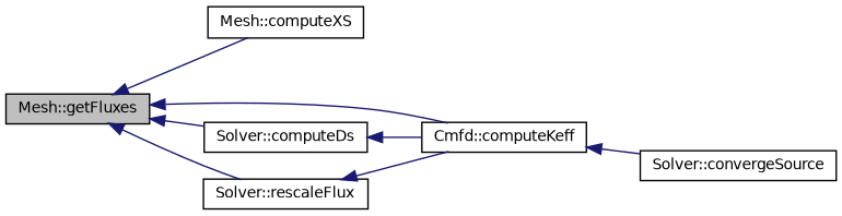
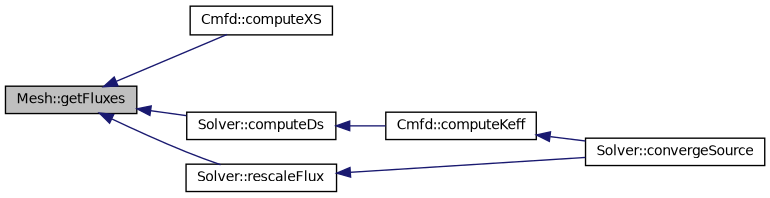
  digraph {
    rankdir=LR
    node [color=black fillcolor=white fontname=Helvetica fontsize=10 shape=record style=filled]
    edge [color=midnightblue dir=back fontname=Helvetica fontsize=10 labelfontname=Helvetica labelfontsize=10 style=solid]
    n1 [fillcolor=grey75 fontcolor=black height=0.2 label="Mesh::getFluxes" width=0.4]
-   n2 [height=0.2 label="Mesh::computeXS" width=0.4]
+   n2 [height=0.2 label="Cmfd::computeXS" width=0.4]
    n3 [height=0.2 label="Cmfd::computeKeff" width=0.4]
    n4 [height=0.2 label="Solver::computeDs" width=0.4]
    n5 [height=0.2 label="Solver::rescaleFlux" width=0.4]
    n6 [height=0.2 label="Solver::convergeSource" width=0.4]
    n1 -> n2
-   n1 -> n3
    n1 -> n4
    n1 -> n5
    n3 -> n6
    n4 -> n3
-   n5 -> n3
+   n5 -> n6
  }
